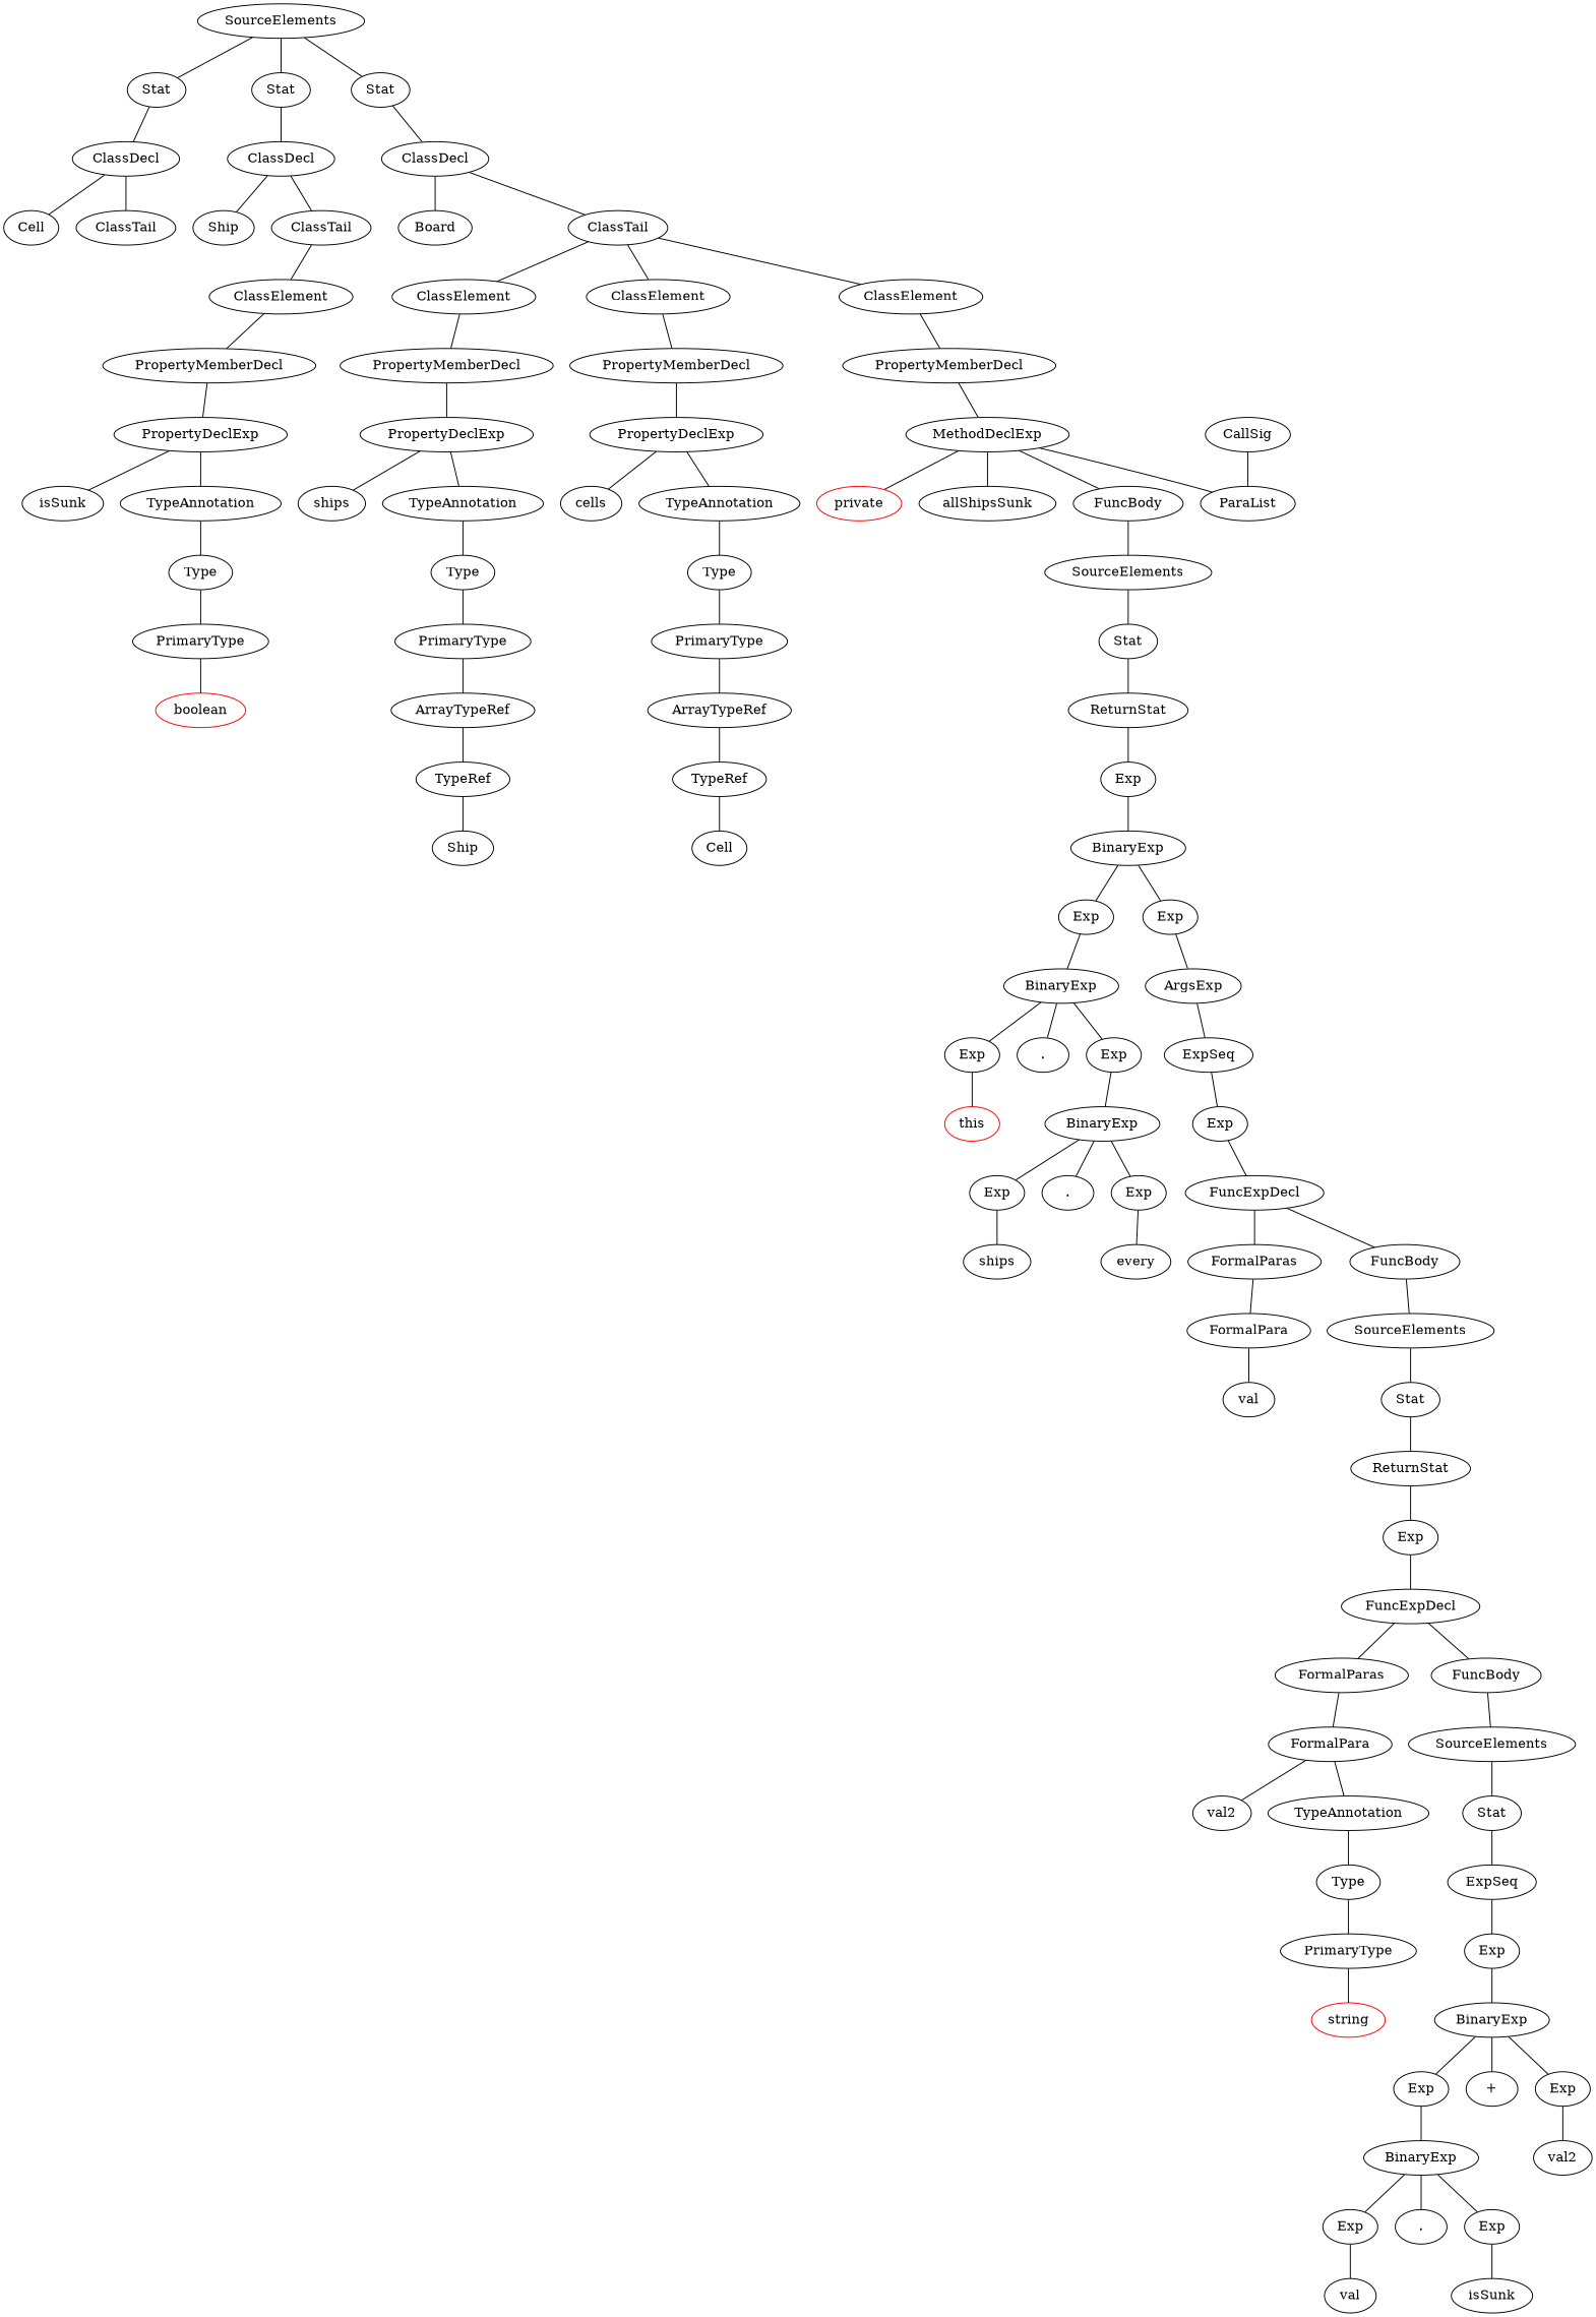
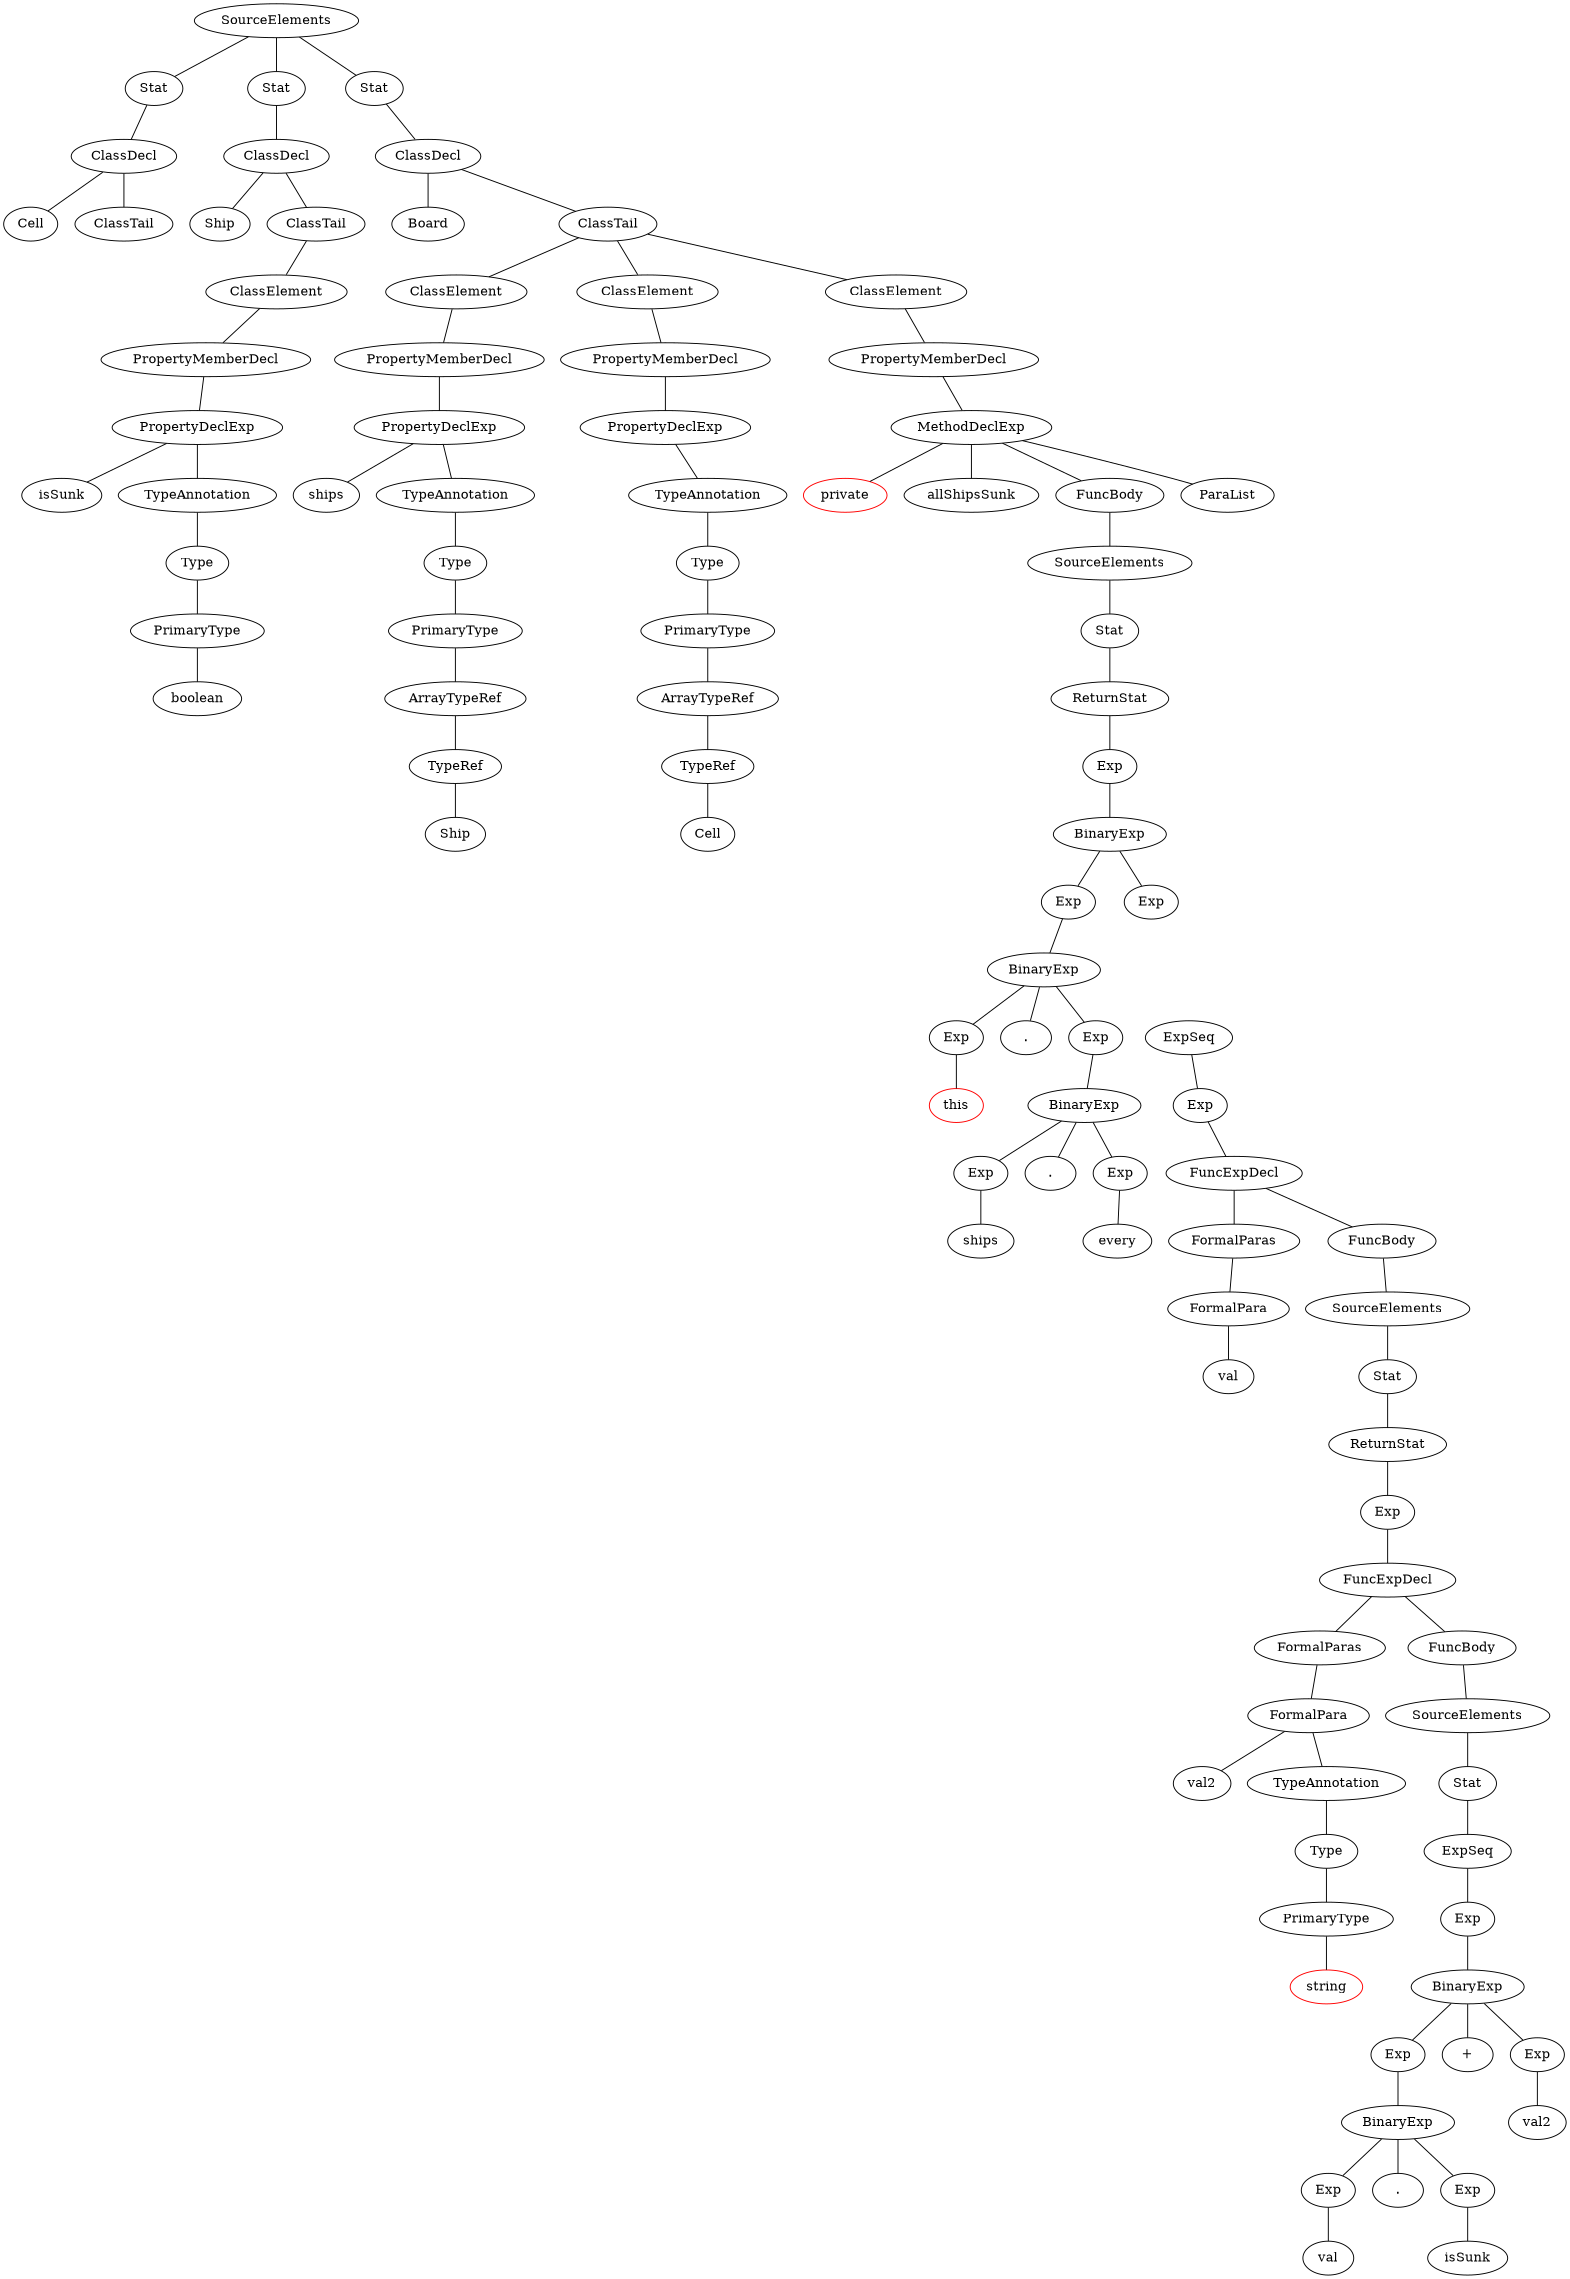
  graph {
    n1 [label=SourceElements]
    n2 [label=Stat]
    n3 [label=Stat]
    n4 [label=Stat]
    n5 [label=ClassDecl]
    n6 [label=ClassDecl]
    n7 [label=ClassDecl]
    n8 [label=Cell]
    n9 [label=ClassTail]
    n10 [label=Ship]
    n11 [label=ClassTail]
    n12 [label=ClassElement]
    n13 [label=PropertyMemberDecl]
    n14 [label=PropertyDeclExp]
    n15 [label=isSunk]
    n16 [label=TypeAnnotation]
    n17 [label=Type]
    n18 [label=PrimaryType]
-   n19 [color=red label=boolean]
+   n19 [color=black label=boolean]
    n20 [label=Board]
    n21 [label=ClassTail]
    n22 [label=ClassElement]
    n23 [label=ClassElement]
    n24 [label=ClassElement]
    n25 [label=PropertyMemberDecl]
    n26 [label=PropertyMemberDecl]
    n27 [label=PropertyMemberDecl]
    n28 [label=PropertyDeclExp]
    n29 [label=ships]
    n30 [label=TypeAnnotation]
    n31 [label=Type]
    n32 [label=PrimaryType]
    n33 [label=ArrayTypeRef]
    n34 [label=TypeRef]
    n35 [label=Ship]
    n36 [label=PropertyDeclExp]
-   n37 [label=cells]
    n38 [label=TypeAnnotation]
    n39 [label=Type]
    n40 [label=PrimaryType]
    n41 [label=ArrayTypeRef]
    n42 [label=TypeRef]
    n43 [label=Cell]
    n44 [label=MethodDeclExp]
    n45 [color=red label=private]
    n46 [label=allShipsSunk]
    n47 [label=FuncBody]
    n48 [label=ParaList]
-   n49 [label=CallSig]
    n50 [label=SourceElements]
    n51 [label=Stat]
    n52 [label=ReturnStat]
    n53 [label=Exp]
    n54 [label=BinaryExp]
    n55 [label=Exp]
    n56 [label=Exp]
    n57 [label=BinaryExp]
-   n58 [label=ArgsExp]
    n59 [label=Exp]
    n60 [label="."]
    n61 [label=Exp]
    n62 [color=red label=this]
    n63 [label=BinaryExp]
    n64 [label=Exp]
    n65 [label="."]
    n66 [label=Exp]
    n67 [label=ships]
    n68 [label=every]
    n69 [label=ExpSeq]
    n70 [label=Exp]
    n71 [label=FuncExpDecl]
    n72 [label=FormalParas]
    n73 [label=FuncBody]
    n74 [label=FormalPara]
    n75 [label=SourceElements]
    n76 [label=val]
    n77 [label=Stat]
    n78 [label=ReturnStat]
    n79 [label=Exp]
    n80 [label=FuncExpDecl]
    n81 [label=FormalParas]
    n82 [label=FuncBody]
    n83 [label=FormalPara]
    n84 [label=SourceElements]
    n85 [label=val2]
    n86 [label=TypeAnnotation]
    n87 [label=Type]
    n88 [label=PrimaryType]
    n89 [color=red label=string]
    n90 [label=Stat]
    n91 [label=ExpSeq]
    n92 [label=Exp]
    n93 [label=BinaryExp]
    n94 [label=Exp]
    n95 [label="+"]
    n96 [label=Exp]
    n97 [label=BinaryExp]
    n98 [label=val2]
    n99 [label=Exp]
    n100 [label="."]
    n101 [label=Exp]
    n102 [label=val]
    n103 [label=isSunk]
    n1 -- n2
    n1 -- n3
    n1 -- n4
    n2 -- n5
    n3 -- n6
    n4 -- n7
    n5 -- n8
    n5 -- n9
    n6 -- n10
    n6 -- n11
    n7 -- n20
    n7 -- n21
    n11 -- n12
    n12 -- n13
    n13 -- n14
    n14 -- n15
    n14 -- n16
    n16 -- n17
    n17 -- n18
    n18 -- n19
    n21 -- n22
    n21 -- n23
    n21 -- n24
    n22 -- n25
    n23 -- n26
    n24 -- n27
    n25 -- n28
    n26 -- n36
    n27 -- n44
    n28 -- n29
    n28 -- n30
    n30 -- n31
    n31 -- n32
    n32 -- n33
    n33 -- n34
    n34 -- n35
-   n36 -- n37
    n36 -- n38
    n38 -- n39
    n39 -- n40
    n40 -- n41
    n41 -- n42
    n42 -- n43
    n44 -- n45
    n44 -- n46
    n44 -- n47
    n44 -- n48
    n47 -- n50
-   n49 -- n48
    n50 -- n51
    n51 -- n52
    n52 -- n53
    n53 -- n54
    n54 -- n55
    n54 -- n56
    n55 -- n57
-   n56 -- n58
    n57 -- n59
    n57 -- n60
    n57 -- n61
-   n58 -- n69
    n59 -- n62
    n61 -- n63
    n63 -- n64
    n63 -- n65
    n63 -- n66
    n64 -- n67
    n66 -- n68
    n69 -- n70
    n70 -- n71
    n71 -- n72
    n71 -- n73
    n72 -- n74
    n73 -- n75
    n74 -- n76
    n75 -- n77
    n77 -- n78
    n78 -- n79
    n79 -- n80
    n80 -- n81
    n80 -- n82
    n81 -- n83
    n82 -- n84
    n83 -- n85
    n83 -- n86
    n84 -- n90
    n86 -- n87
    n87 -- n88
    n88 -- n89
    n90 -- n91
    n91 -- n92
    n92 -- n93
    n93 -- n94
    n93 -- n95
    n93 -- n96
    n94 -- n97
    n96 -- n98
    n97 -- n99
    n97 -- n100
    n97 -- n101
    n99 -- n102
    n101 -- n103
  }
